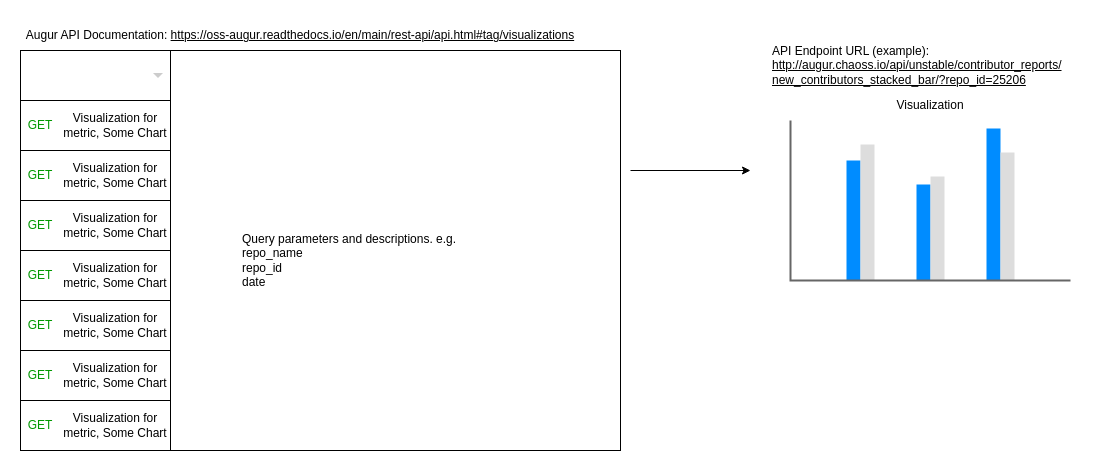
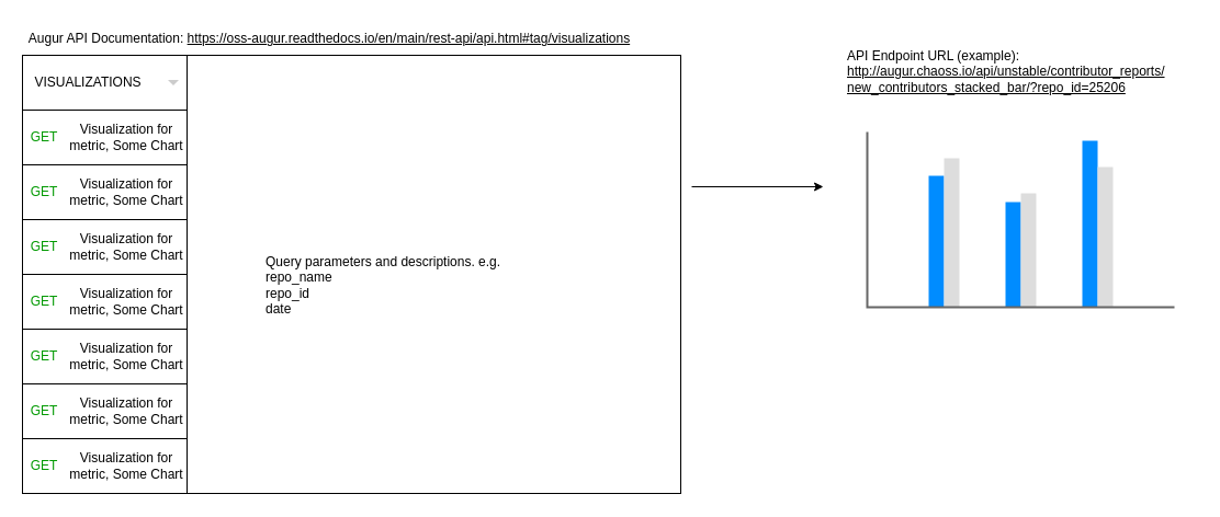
  <mxCell id="0" />
  <mxCell id="1" parent="0" />
  <mxCell id="2" value="" style="endArrow=classic;html=1;rounded=0;" parent="1" edge="1"><mxGeometry width="50" height="50" relative="1" as="geometry"><mxPoint x="630" y="170" as="sourcePoint" /><mxPoint x="750" y="170" as="targetPoint" /></mxGeometry></mxCell>
  <mxCell id="3" value="" style="group" parent="1" vertex="1" connectable="0"><mxGeometry x="790" y="90" width="280" height="190" as="geometry" /></mxCell>
  <mxCell id="4" value="" style="verticalLabelPosition=bottom;shadow=0;dashed=0;align=center;html=1;verticalAlign=top;strokeWidth=1;shape=mxgraph.mockup.graphics.columnChart;strokeColor=none;strokeColor2=none;strokeColor3=#666666;fillColor2=#008cff;fillColor3=#dddddd;" parent="3" vertex="1"><mxGeometry y="30" width="280" height="160" as="geometry" /></mxCell>
- <mxCell id="5" value="Visualization" style="text;html=1;strokeColor=none;fillColor=none;align=center;verticalAlign=middle;whiteSpace=wrap;rounded=0;" parent="3" vertex="1"><mxGeometry x="100" width="80" height="30" as="geometry" /></mxCell>
  <mxCell id="6" value="" style="group" parent="1" vertex="1" connectable="0"><mxGeometry x="20" y="20" width="600" height="430" as="geometry" /></mxCell>
  <mxCell id="7" value="" style="rounded=0;whiteSpace=wrap;html=1;" parent="6" vertex="1"><mxGeometry y="30" width="600" height="400" as="geometry" /></mxCell>
  <mxCell id="8" value="Augur API Documentation: &lt;u&gt;https://oss-augur.readthedocs.io/en/main/rest-api/api.html#tag/visualizations&lt;/u&gt;" style="text;html=1;strokeColor=none;fillColor=none;align=center;verticalAlign=middle;whiteSpace=wrap;rounded=0;" parent="6" vertex="1"><mxGeometry width="560" height="30" as="geometry" /></mxCell>
  <mxCell id="9" value="" style="rounded=0;whiteSpace=wrap;html=1;" parent="6" vertex="1"><mxGeometry y="30" width="150" height="400" as="geometry" /></mxCell>
  <mxCell id="10" value="" style="rounded=0;whiteSpace=wrap;html=1;" parent="6" vertex="1"><mxGeometry y="30" width="150" height="50" as="geometry" /></mxCell>
+ <mxCell id="11" value="VISUALIZATIONS" style="text;html=1;strokeColor=none;fillColor=none;align=center;verticalAlign=middle;whiteSpace=wrap;rounded=0;" parent="6" vertex="1"><mxGeometry x="10" y="40" width="100" height="30" as="geometry" /></mxCell>
  <mxCell id="12" value="" style="group" parent="6" vertex="1" connectable="0"><mxGeometry y="80" width="150" height="50" as="geometry" /></mxCell>
  <mxCell id="13" value="" style="rounded=0;whiteSpace=wrap;html=1;" parent="12" vertex="1"><mxGeometry width="150" height="50" as="geometry" /></mxCell>
  <mxCell id="14" value="&lt;font color=&quot;#009900&quot;&gt;GET&lt;/font&gt;" style="text;html=1;strokeColor=none;fillColor=none;align=center;verticalAlign=middle;whiteSpace=wrap;rounded=0;" parent="12" vertex="1"><mxGeometry y="10" width="40" height="30" as="geometry" /></mxCell>
  <mxCell id="15" value="&lt;font color=&quot;#000000&quot;&gt;Visualization for metric, Some Chart&lt;/font&gt;" style="text;html=1;strokeColor=none;fillColor=none;align=center;verticalAlign=middle;whiteSpace=wrap;rounded=0;fontColor=#009900;" parent="12" vertex="1"><mxGeometry x="40" y="10" width="110" height="30" as="geometry" /></mxCell>
  <mxCell id="16" value="" style="group" parent="6" vertex="1" connectable="0"><mxGeometry y="330" width="150" height="50" as="geometry" /></mxCell>
  <mxCell id="17" value="" style="rounded=0;whiteSpace=wrap;html=1;" parent="16" vertex="1"><mxGeometry width="150" height="50" as="geometry" /></mxCell>
  <mxCell id="18" value="&lt;font color=&quot;#009900&quot;&gt;GET&lt;/font&gt;" style="text;html=1;strokeColor=none;fillColor=none;align=center;verticalAlign=middle;whiteSpace=wrap;rounded=0;" parent="16" vertex="1"><mxGeometry y="10" width="40" height="30" as="geometry" /></mxCell>
  <mxCell id="19" value="&lt;font color=&quot;#000000&quot;&gt;Visualization for metric, Some Chart&lt;/font&gt;" style="text;html=1;strokeColor=none;fillColor=none;align=center;verticalAlign=middle;whiteSpace=wrap;rounded=0;fontColor=#009900;" parent="16" vertex="1"><mxGeometry x="40" y="10" width="110" height="30" as="geometry" /></mxCell>
  <mxCell id="20" value="" style="group" parent="6" vertex="1" connectable="0"><mxGeometry y="180" width="150" height="50" as="geometry" /></mxCell>
  <mxCell id="21" value="" style="rounded=0;whiteSpace=wrap;html=1;" parent="20" vertex="1"><mxGeometry width="150" height="50" as="geometry" /></mxCell>
  <mxCell id="22" value="&lt;font color=&quot;#009900&quot;&gt;GET&lt;/font&gt;" style="text;html=1;strokeColor=none;fillColor=none;align=center;verticalAlign=middle;whiteSpace=wrap;rounded=0;" parent="20" vertex="1"><mxGeometry y="10" width="40" height="30" as="geometry" /></mxCell>
  <mxCell id="23" value="&lt;font color=&quot;#000000&quot;&gt;Visualization for metric, Some Chart&lt;/font&gt;" style="text;html=1;strokeColor=none;fillColor=none;align=center;verticalAlign=middle;whiteSpace=wrap;rounded=0;fontColor=#009900;" parent="20" vertex="1"><mxGeometry x="40" y="10" width="110" height="30" as="geometry" /></mxCell>
  <mxCell id="24" value="" style="shape=rect;fillColor=none;strokeColor=none;resizeHeight=1;fontColor=#000000;" parent="6" vertex="1"><mxGeometry x="130" y="47.5" width="15" height="15" as="geometry" /></mxCell>
  <mxCell id="25" value="" style="dashed=0;html=1;shape=mxgraph.gmdl.triangle;fillColor=#cccccc;strokeColor=none;fontColor=#000000;" parent="24" vertex="1"><mxGeometry x="0.5" y="0.5" width="10" height="5" relative="1" as="geometry"><mxPoint x="-5" y="-2.5" as="offset" /></mxGeometry></mxCell>
  <mxCell id="26" value="Query parameters and descriptions. e.g.&lt;br&gt;repo_name&lt;br&gt;repo_id&lt;br&gt;date&lt;br&gt;" style="text;html=1;strokeColor=none;fillColor=none;align=left;verticalAlign=middle;whiteSpace=wrap;rounded=0;fontColor=#000000;" parent="6" vertex="1"><mxGeometry x="220" y="140" width="290" height="200" as="geometry" /></mxCell>
  <mxCell id="27" value="" style="group" parent="1" vertex="1" connectable="0"><mxGeometry x="20" y="250" width="150" height="50" as="geometry" /></mxCell>
  <mxCell id="28" value="" style="rounded=0;whiteSpace=wrap;html=1;" parent="27" vertex="1"><mxGeometry width="150" height="50" as="geometry" /></mxCell>
  <mxCell id="29" value="&lt;font color=&quot;#009900&quot;&gt;GET&lt;/font&gt;" style="text;html=1;strokeColor=none;fillColor=none;align=center;verticalAlign=middle;whiteSpace=wrap;rounded=0;" parent="27" vertex="1"><mxGeometry y="10" width="40" height="30" as="geometry" /></mxCell>
  <mxCell id="30" value="&lt;font color=&quot;#000000&quot;&gt;Visualization for metric, Some Chart&lt;/font&gt;" style="text;html=1;strokeColor=none;fillColor=none;align=center;verticalAlign=middle;whiteSpace=wrap;rounded=0;fontColor=#009900;" parent="27" vertex="1"><mxGeometry x="40" y="10" width="110" height="30" as="geometry" /></mxCell>
  <mxCell id="31" value="" style="group" parent="1" vertex="1" connectable="0"><mxGeometry x="20" y="300" width="150" height="50" as="geometry" /></mxCell>
  <mxCell id="32" value="" style="rounded=0;whiteSpace=wrap;html=1;" parent="31" vertex="1"><mxGeometry width="150" height="50" as="geometry" /></mxCell>
  <mxCell id="33" value="&lt;font color=&quot;#009900&quot;&gt;GET&lt;/font&gt;" style="text;html=1;strokeColor=none;fillColor=none;align=center;verticalAlign=middle;whiteSpace=wrap;rounded=0;" parent="31" vertex="1"><mxGeometry y="10" width="40" height="30" as="geometry" /></mxCell>
  <mxCell id="34" value="&lt;font color=&quot;#000000&quot;&gt;Visualization for metric, Some Chart&lt;/font&gt;" style="text;html=1;strokeColor=none;fillColor=none;align=center;verticalAlign=middle;whiteSpace=wrap;rounded=0;fontColor=#009900;" parent="31" vertex="1"><mxGeometry x="40" y="10" width="110" height="30" as="geometry" /></mxCell>
  <mxCell id="35" value="" style="group" parent="1" vertex="1" connectable="0"><mxGeometry x="20" y="400" width="150" height="50" as="geometry" /></mxCell>
  <mxCell id="36" value="" style="rounded=0;whiteSpace=wrap;html=1;" parent="35" vertex="1"><mxGeometry width="150" height="50" as="geometry" /></mxCell>
  <mxCell id="37" value="&lt;font color=&quot;#009900&quot;&gt;GET&lt;/font&gt;" style="text;html=1;strokeColor=none;fillColor=none;align=center;verticalAlign=middle;whiteSpace=wrap;rounded=0;" parent="35" vertex="1"><mxGeometry y="10" width="40" height="30" as="geometry" /></mxCell>
  <mxCell id="38" value="&lt;font color=&quot;#000000&quot;&gt;Visualization for metric, Some Chart&lt;/font&gt;" style="text;html=1;strokeColor=none;fillColor=none;align=center;verticalAlign=middle;whiteSpace=wrap;rounded=0;fontColor=#009900;" parent="35" vertex="1"><mxGeometry x="40" y="10" width="110" height="30" as="geometry" /></mxCell>
  <mxCell id="39" value="" style="group" parent="1" vertex="1" connectable="0"><mxGeometry x="20" y="150" width="150" height="50" as="geometry" /></mxCell>
  <mxCell id="40" value="" style="rounded=0;whiteSpace=wrap;html=1;" parent="39" vertex="1"><mxGeometry width="150" height="50" as="geometry" /></mxCell>
  <mxCell id="41" value="&lt;font color=&quot;#009900&quot;&gt;GET&lt;/font&gt;" style="text;html=1;strokeColor=none;fillColor=none;align=center;verticalAlign=middle;whiteSpace=wrap;rounded=0;" parent="39" vertex="1"><mxGeometry y="10" width="40" height="30" as="geometry" /></mxCell>
  <mxCell id="42" value="&lt;font color=&quot;#000000&quot;&gt;Visualization for metric, Some Chart&lt;/font&gt;" style="text;html=1;strokeColor=none;fillColor=none;align=center;verticalAlign=middle;whiteSpace=wrap;rounded=0;fontColor=#009900;" parent="39" vertex="1"><mxGeometry x="40" y="10" width="110" height="30" as="geometry" /></mxCell>
  <mxCell id="43" value="API Endpoint URL (example):&amp;nbsp;&lt;br&gt;&lt;u&gt;http://augur.chaoss.io/api/unstable/contributor_reports/&lt;br&gt;new_contributors_stacked_bar/?repo_id=25206&lt;/u&gt;" style="text;html=1;strokeColor=none;fillColor=none;align=left;verticalAlign=middle;whiteSpace=wrap;rounded=0;" parent="1" vertex="1"><mxGeometry x="770" y="50" width="320" height="30" as="geometry" /></mxCell>
